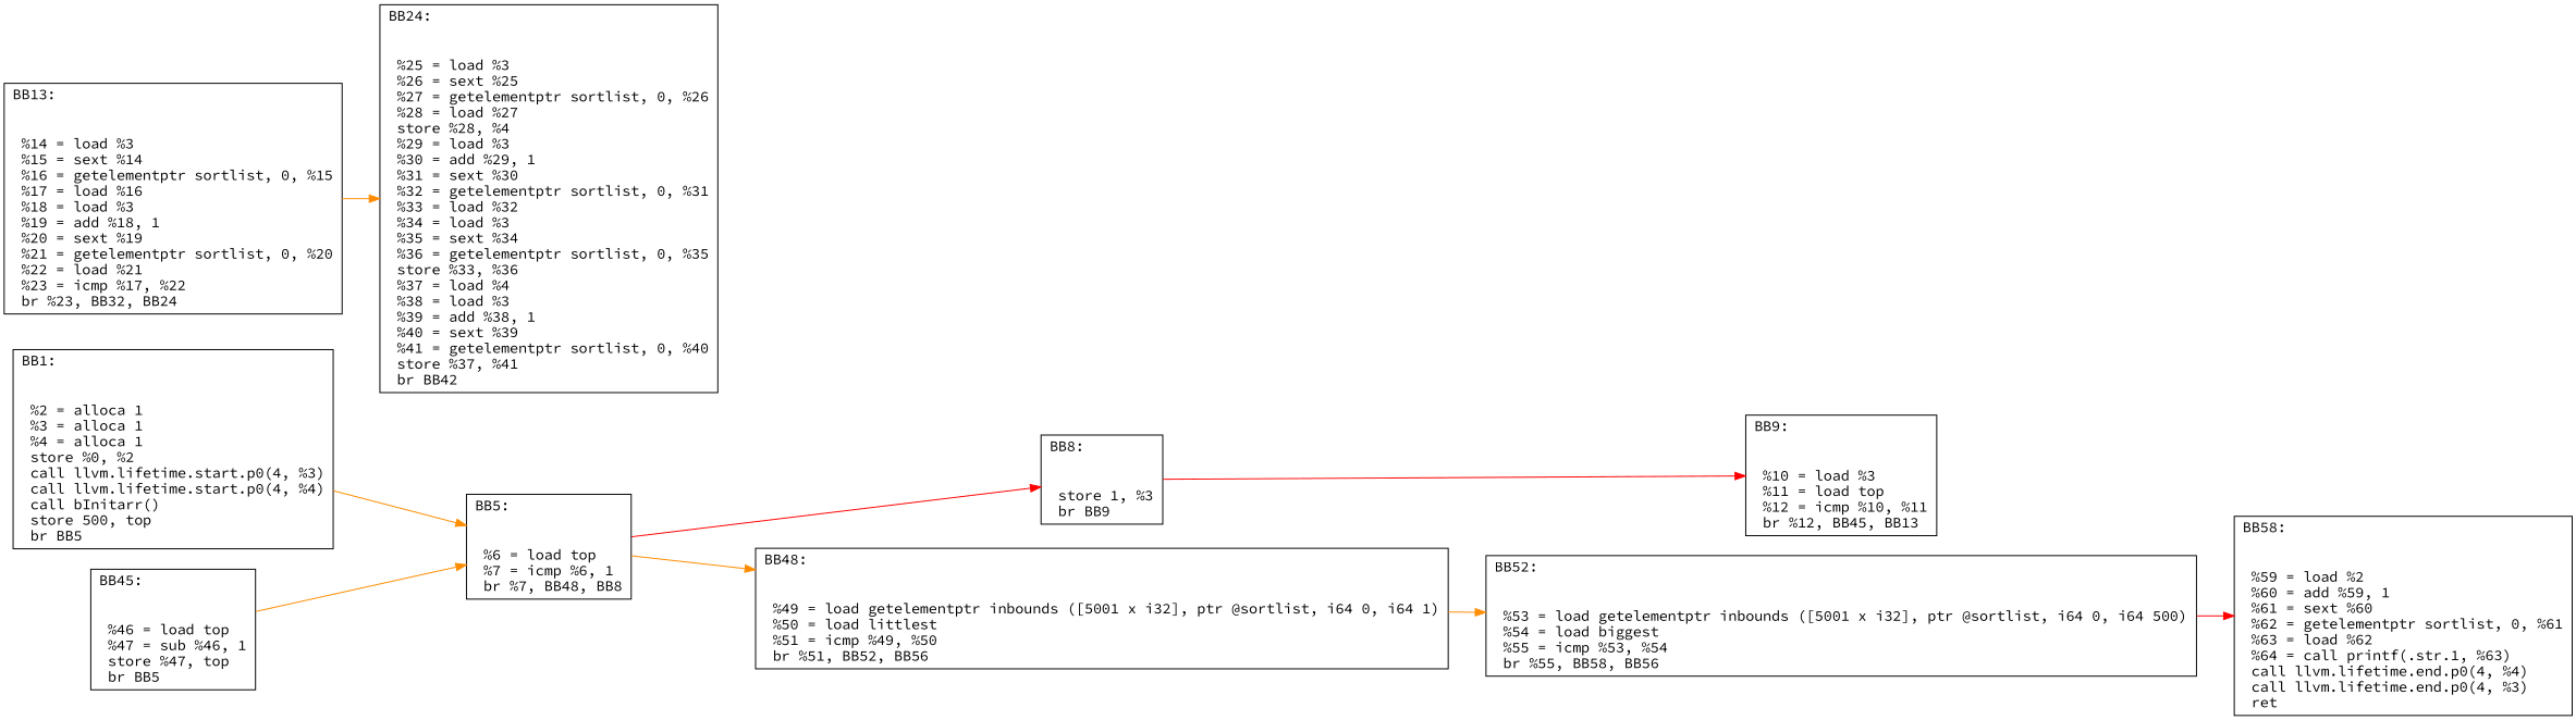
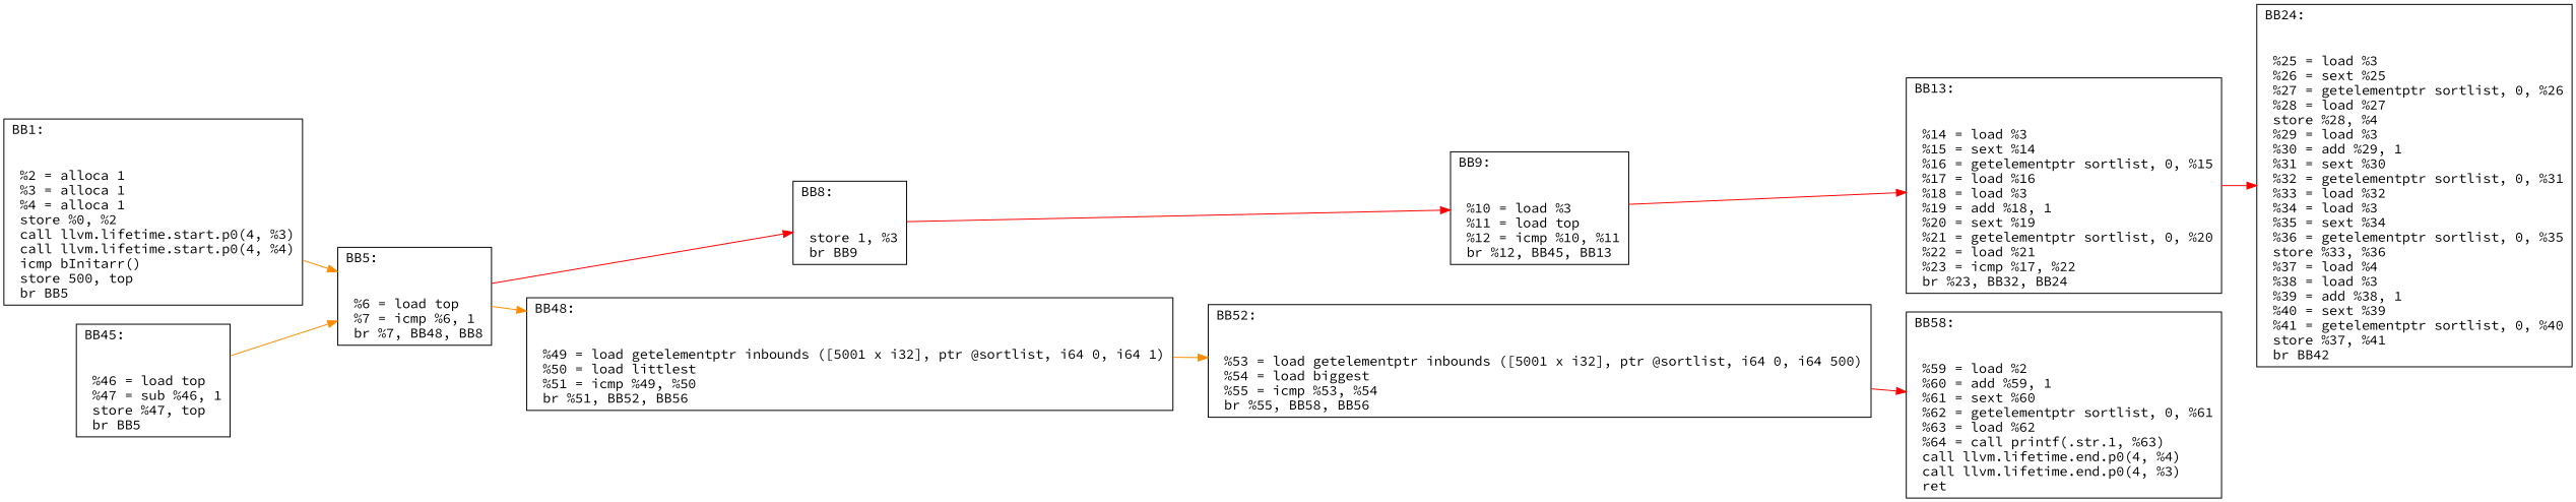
  digraph {
    fontname="Source Code Pro"
    rankdir=LR
    node [fontname="Source Code Pro" shape=record]
    edge [color=red fontname="Source Code Pro"]
-   n1 [label="{BB1:\l\l\n	 %2 = alloca  1\l	 %3 = alloca  1\l	 %4 = alloca  1\l	 store  %0,  %2\l	 call llvm.lifetime.start.p0(4, %3)\l	 call llvm.lifetime.start.p0(4, %4)\l	 call bInitarr()\l	 store  500,  top\l	 br BB5\l	}"]
+   n1 [label="{BB1:\l\l\n	 %2 = alloca  1\l	 %3 = alloca  1\l	 %4 = alloca  1\l	 store  %0,  %2\l	 call llvm.lifetime.start.p0(4, %3)\l	 call llvm.lifetime.start.p0(4, %4)\l	 icmp bInitarr()\l	 store  500,  top\l	 br BB5\l	}"]
    n2 [label="{BB5:\l\l\n	 %6 = load  top\l	 %7 = icmp  %6,  1\l	 br %7, BB48, BB8\l	}"]
    n3 [label="{BB8:\l\l\n	 store  1,  %3\l	 br BB9\l	}"]
    n4 [label="{BB48:\l\l\n	 %49 = load  getelementptr inbounds ([5001 x i32], ptr @sortlist, i64 0, i64 1)\l	 %50 = load  littlest\l	 %51 = icmp  %49,  %50\l	 br %51, BB52, BB56\l	}"]
    n5 [label="{BB9:\l\l\n	 %10 = load  %3\l	 %11 = load  top\l	 %12 = icmp  %10,  %11\l	 br %12, BB45, BB13\l	}"]
    n6 [label="{BB52:\l\l\n	 %53 = load  getelementptr inbounds ([5001 x i32], ptr @sortlist, i64 0, i64 500)\l	 %54 = load  biggest\l	 %55 = icmp  %53,  %54\l	 br %55, BB58, BB56\l	}"]
    n7 [label="{BB13:\l\l\n	 %14 = load  %3\l	 %15 = sext  %14\l	 %16 = getelementptr  sortlist,  0,  %15\l	 %17 = load  %16\l	 %18 = load  %3\l	 %19 = add  %18,  1\l	 %20 = sext  %19\l	 %21 = getelementptr  sortlist,  0,  %20\l	 %22 = load  %21\l	 %23 = icmp  %17,  %22\l	 br %23, BB32, BB24\l	}"]
    n8 [label="{BB58:\l\l\n	 %59 = load  %2\l	 %60 = add  %59,  1\l	 %61 = sext  %60\l	 %62 = getelementptr  sortlist,  0,  %61\l	 %63 = load  %62\l	 %64 = call printf(.str.1, %63)\l	 call llvm.lifetime.end.p0(4, %4)\l	 call llvm.lifetime.end.p0(4, %3)\l	 ret \l	}"]
    n9 [label="{BB24:\l\l\n	 %25 = load  %3\l	 %26 = sext  %25\l	 %27 = getelementptr  sortlist,  0,  %26\l	 %28 = load  %27\l	 store  %28,  %4\l	 %29 = load  %3\l	 %30 = add  %29,  1\l	 %31 = sext  %30\l	 %32 = getelementptr  sortlist,  0,  %31\l	 %33 = load  %32\l	 %34 = load  %3\l	 %35 = sext  %34\l	 %36 = getelementptr  sortlist,  0,  %35\l	 store  %33,  %36\l	 %37 = load  %4\l	 %38 = load  %3\l	 %39 = add  %38,  1\l	 %40 = sext  %39\l	 %41 = getelementptr  sortlist,  0,  %40\l	 store  %37,  %41\l	 br BB42\l	}"]
    n10 [label="{BB45:\l\l\n	 %46 = load  top\l	 %47 = sub  %46,  1\l	 store  %47,  top\l	 br BB5\l	}"]
    n1 -> n2 [color=darkorange]
    n2 -> n3
    n2 -> n4 [color=darkorange]
    n3 -> n5
    n4 -> n6 [color=darkorange]
+   n5 -> n7
    n6 -> n8
-   n7 -> n9 [color=darkorange]
+   n7 -> n9
    n10 -> n2 [color=darkorange]
  }
